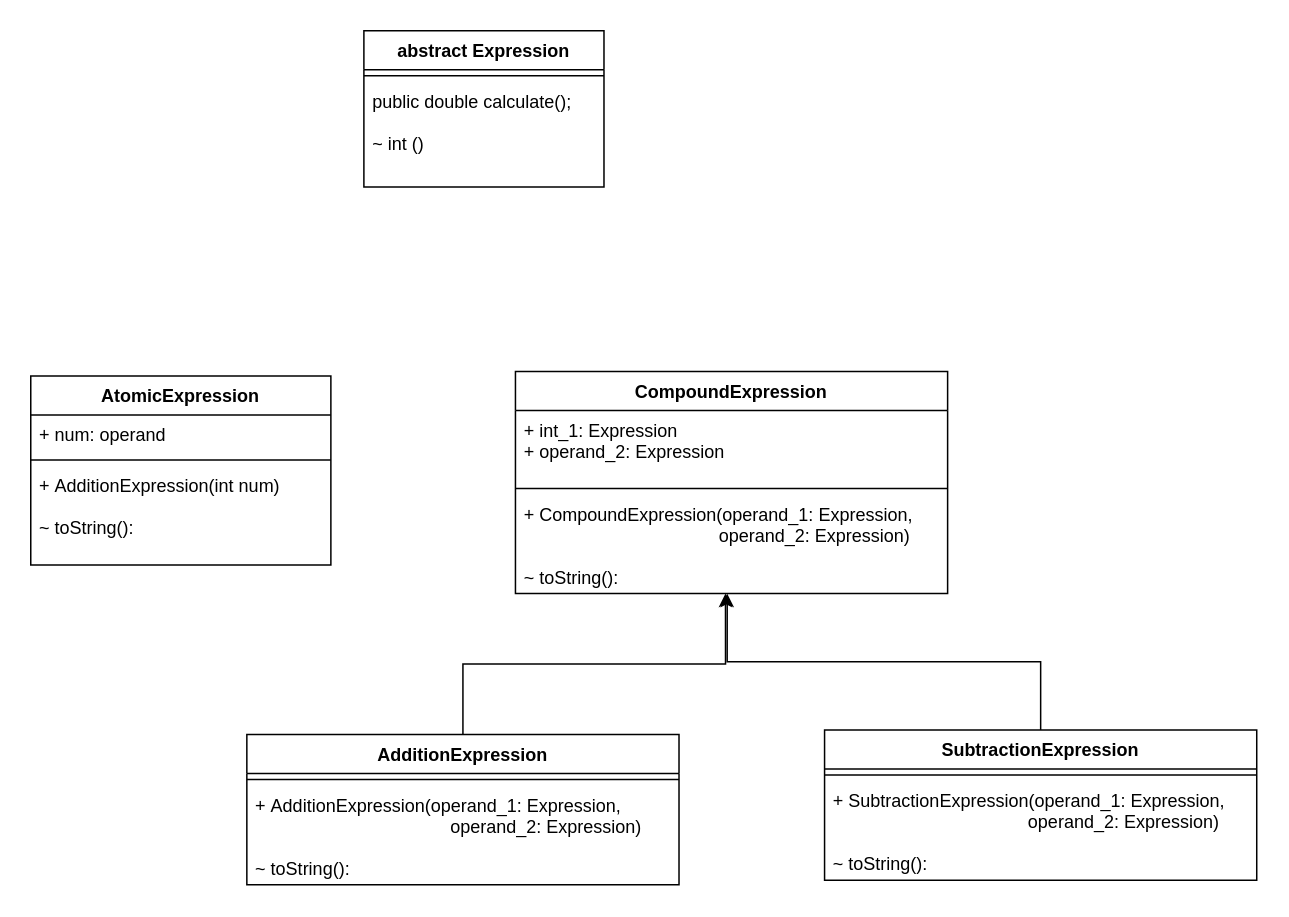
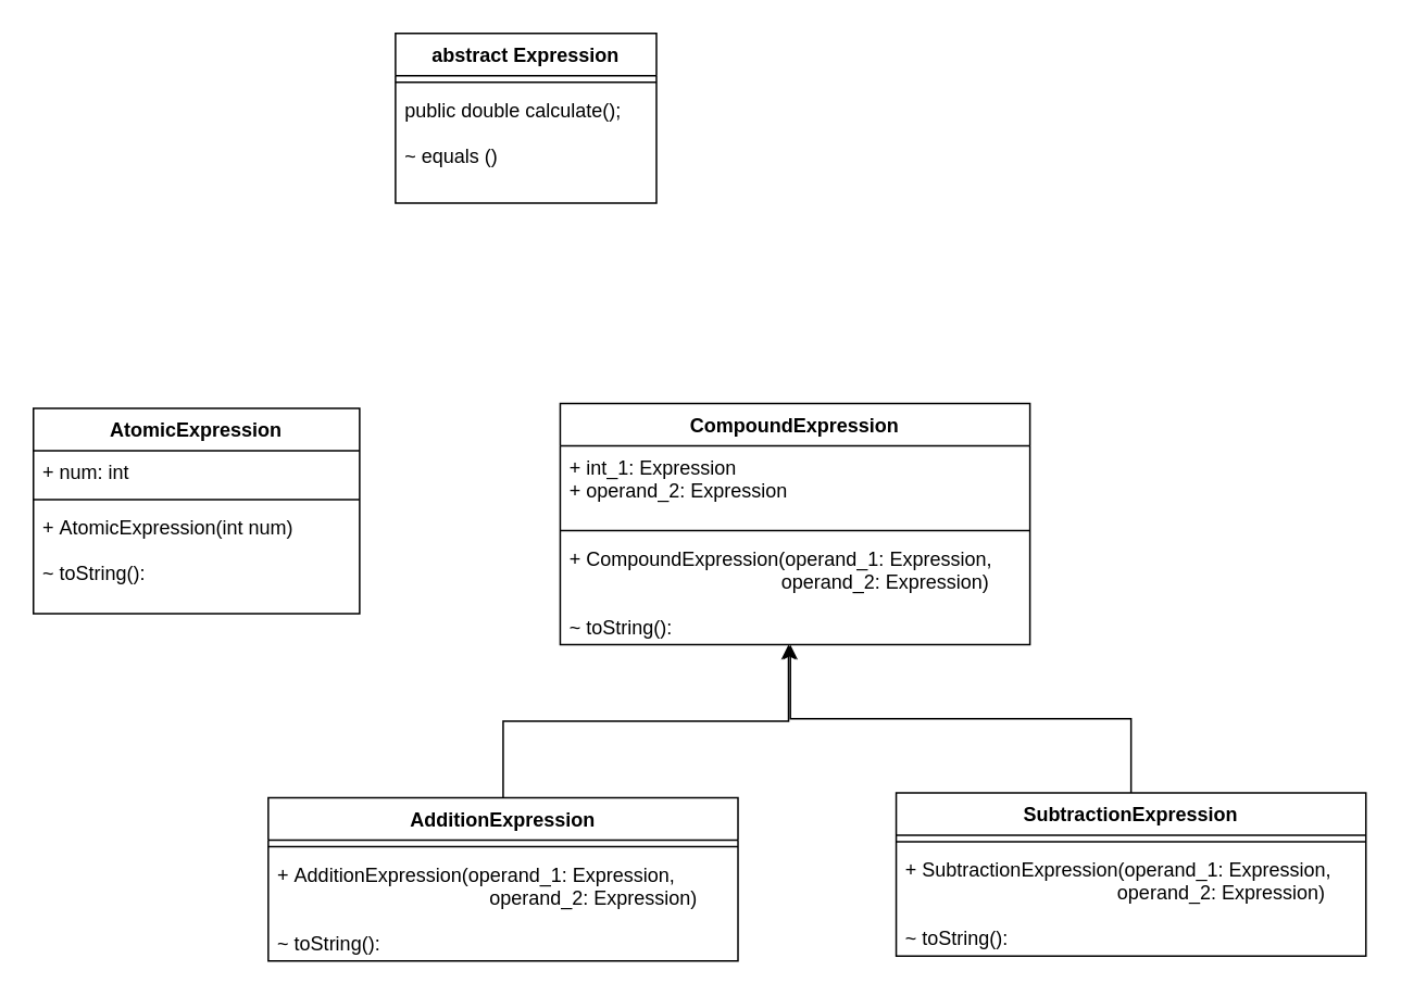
  <mxCell id="0" />
  <mxCell id="1" parent="0" />
  <mxCell id="2" value="abstract Expression" style="swimlane;fontStyle=1;align=center;verticalAlign=top;childLayout=stackLayout;horizontal=1;startSize=26;horizontalStack=0;resizeParent=1;resizeParentMax=0;resizeLast=0;collapsible=1;marginBottom=0;" vertex="1" parent="1"><mxGeometry x="242" y="20" width="160" height="104" as="geometry" /></mxCell>
  <mxCell id="3" value="" style="line;strokeWidth=1;fillColor=none;align=left;verticalAlign=middle;spacingTop=-1;spacingLeft=3;spacingRight=3;rotatable=0;labelPosition=right;points=[];portConstraint=eastwest;strokeColor=inherit;" vertex="1" parent="2"><mxGeometry y="26" width="160" height="8" as="geometry" /></mxCell>
- <mxCell id="4" value="public double calculate();&#10;&#10;~ int ()" style="text;strokeColor=none;fillColor=none;align=left;verticalAlign=top;spacingLeft=4;spacingRight=4;overflow=hidden;rotatable=0;points=[[0,0.5],[1,0.5]];portConstraint=eastwest;" vertex="1" parent="2"><mxGeometry y="34" width="160" height="70" as="geometry" /></mxCell>
+ <mxCell id="4" value="public double calculate();&#10;&#10;~ equals ()" style="text;strokeColor=none;fillColor=none;align=left;verticalAlign=top;spacingLeft=4;spacingRight=4;overflow=hidden;rotatable=0;points=[[0,0.5],[1,0.5]];portConstraint=eastwest;" vertex="1" parent="2"><mxGeometry y="34" width="160" height="70" as="geometry" /></mxCell>
  <mxCell id="5" value="AtomicExpression" style="swimlane;fontStyle=1;align=center;verticalAlign=top;childLayout=stackLayout;horizontal=1;startSize=26;horizontalStack=0;resizeParent=1;resizeParentMax=0;resizeLast=0;collapsible=1;marginBottom=0;" vertex="1" parent="1"><mxGeometry x="20" y="250" width="200" height="126" as="geometry" /></mxCell>
- <mxCell id="6" value="+ num: operand" style="text;strokeColor=none;fillColor=none;align=left;verticalAlign=top;spacingLeft=4;spacingRight=4;overflow=hidden;rotatable=0;points=[[0,0.5],[1,0.5]];portConstraint=eastwest;" vertex="1" parent="5"><mxGeometry y="26" width="200" height="26" as="geometry" /></mxCell>
+ <mxCell id="6" value="+ num: int" style="text;strokeColor=none;fillColor=none;align=left;verticalAlign=top;spacingLeft=4;spacingRight=4;overflow=hidden;rotatable=0;points=[[0,0.5],[1,0.5]];portConstraint=eastwest;" vertex="1" parent="5"><mxGeometry y="26" width="200" height="26" as="geometry" /></mxCell>
  <mxCell id="7" value="" style="line;strokeWidth=1;fillColor=none;align=left;verticalAlign=middle;spacingTop=-1;spacingLeft=3;spacingRight=3;rotatable=0;labelPosition=right;points=[];portConstraint=eastwest;strokeColor=inherit;" vertex="1" parent="5"><mxGeometry y="52" width="200" height="8" as="geometry" /></mxCell>
- <mxCell id="8" value="+ AdditionExpression(int num)&#10;&#10;~ toString():" style="text;strokeColor=none;fillColor=none;align=left;verticalAlign=top;spacingLeft=4;spacingRight=4;overflow=hidden;rotatable=0;points=[[0,0.5],[1,0.5]];portConstraint=eastwest;" vertex="1" parent="5"><mxGeometry y="60" width="200" height="66" as="geometry" /></mxCell>
+ <mxCell id="8" value="+ AtomicExpression(int num)&#10;&#10;~ toString():" style="text;strokeColor=none;fillColor=none;align=left;verticalAlign=top;spacingLeft=4;spacingRight=4;overflow=hidden;rotatable=0;points=[[0,0.5],[1,0.5]];portConstraint=eastwest;" vertex="1" parent="5"><mxGeometry y="60" width="200" height="66" as="geometry" /></mxCell>
  <mxCell id="9" value="CompoundExpression" style="swimlane;fontStyle=1;align=center;verticalAlign=top;childLayout=stackLayout;horizontal=1;startSize=26;horizontalStack=0;resizeParent=1;resizeParentMax=0;resizeLast=0;collapsible=1;marginBottom=0;" vertex="1" parent="1"><mxGeometry x="343" y="247" width="288" height="148" as="geometry" /></mxCell>
  <mxCell id="10" value="+ int_1: Expression&#10;+ operand_2: Expression" style="text;strokeColor=none;fillColor=none;align=left;verticalAlign=top;spacingLeft=4;spacingRight=4;overflow=hidden;rotatable=0;points=[[0,0.5],[1,0.5]];portConstraint=eastwest;" vertex="1" parent="9"><mxGeometry y="26" width="288" height="48" as="geometry" /></mxCell>
  <mxCell id="11" value="" style="line;strokeWidth=1;fillColor=none;align=left;verticalAlign=middle;spacingTop=-1;spacingLeft=3;spacingRight=3;rotatable=0;labelPosition=right;points=[];portConstraint=eastwest;strokeColor=inherit;" vertex="1" parent="9"><mxGeometry y="74" width="288" height="8" as="geometry" /></mxCell>
  <mxCell id="12" value="+ CompoundExpression(operand_1: Expression,&#10;                                       operand_2: Expression)&#10;&#10;~ toString():" style="text;strokeColor=none;fillColor=none;align=left;verticalAlign=top;spacingLeft=4;spacingRight=4;overflow=hidden;rotatable=0;points=[[0,0.5],[1,0.5]];portConstraint=eastwest;" vertex="1" parent="9"><mxGeometry y="82" width="288" height="66" as="geometry" /></mxCell>
  <mxCell id="13" value="" style="edgeStyle=orthogonalEdgeStyle;rounded=0;orthogonalLoop=1;jettySize=auto;html=1;entryX=0.486;entryY=1;entryDx=0;entryDy=0;entryPerimeter=0;" edge="1" parent="1" source="14" target="12"><mxGeometry relative="1" as="geometry" /></mxCell>
  <mxCell id="14" value="AdditionExpression" style="swimlane;fontStyle=1;align=center;verticalAlign=top;childLayout=stackLayout;horizontal=1;startSize=26;horizontalStack=0;resizeParent=1;resizeParentMax=0;resizeLast=0;collapsible=1;marginBottom=0;" vertex="1" parent="1"><mxGeometry x="164" y="489" width="288" height="100" as="geometry" /></mxCell>
  <mxCell id="15" value="" style="line;strokeWidth=1;fillColor=none;align=left;verticalAlign=middle;spacingTop=-1;spacingLeft=3;spacingRight=3;rotatable=0;labelPosition=right;points=[];portConstraint=eastwest;strokeColor=inherit;" vertex="1" parent="14"><mxGeometry y="26" width="288" height="8" as="geometry" /></mxCell>
  <mxCell id="16" value="+ AdditionExpression(operand_1: Expression,&#10;                                       operand_2: Expression)&#10;&#10;~ toString():" style="text;strokeColor=none;fillColor=none;align=left;verticalAlign=top;spacingLeft=4;spacingRight=4;overflow=hidden;rotatable=0;points=[[0,0.5],[1,0.5]];portConstraint=eastwest;" vertex="1" parent="14"><mxGeometry y="34" width="288" height="66" as="geometry" /></mxCell>
  <mxCell id="17" style="edgeStyle=orthogonalEdgeStyle;rounded=0;orthogonalLoop=1;jettySize=auto;html=1;entryX=0.49;entryY=1;entryDx=0;entryDy=0;entryPerimeter=0;" edge="1" parent="1" source="18" target="12"><mxGeometry relative="1" as="geometry" /></mxCell>
  <mxCell id="18" value="SubtractionExpression" style="swimlane;fontStyle=1;align=center;verticalAlign=top;childLayout=stackLayout;horizontal=1;startSize=26;horizontalStack=0;resizeParent=1;resizeParentMax=0;resizeLast=0;collapsible=1;marginBottom=0;" vertex="1" parent="1"><mxGeometry x="549" y="486" width="288" height="100" as="geometry" /></mxCell>
  <mxCell id="19" value="" style="line;strokeWidth=1;fillColor=none;align=left;verticalAlign=middle;spacingTop=-1;spacingLeft=3;spacingRight=3;rotatable=0;labelPosition=right;points=[];portConstraint=eastwest;strokeColor=inherit;" vertex="1" parent="18"><mxGeometry y="26" width="288" height="8" as="geometry" /></mxCell>
  <mxCell id="20" value="+ SubtractionExpression(operand_1: Expression,&#10;                                       operand_2: Expression)&#10;&#10;~ toString():" style="text;strokeColor=none;fillColor=none;align=left;verticalAlign=top;spacingLeft=4;spacingRight=4;overflow=hidden;rotatable=0;points=[[0,0.5],[1,0.5]];portConstraint=eastwest;" vertex="1" parent="18"><mxGeometry y="34" width="288" height="66" as="geometry" /></mxCell>
